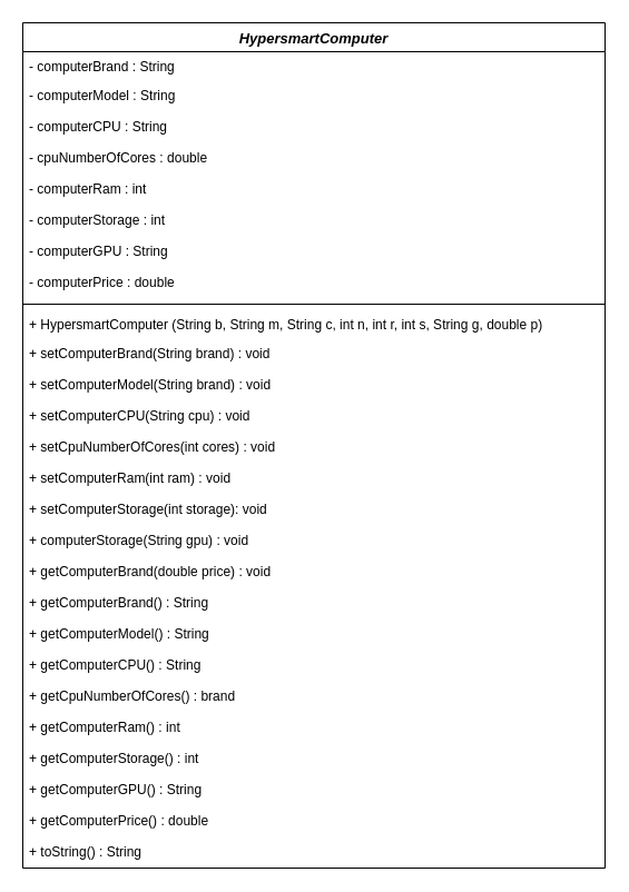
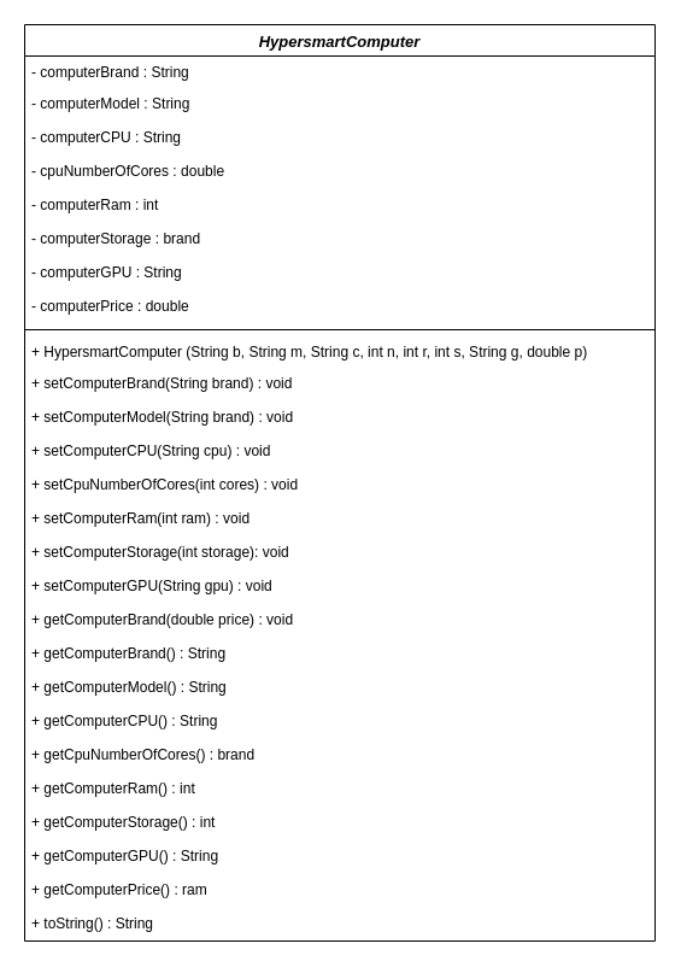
  <mxCell id="0" />
  <mxCell id="1" parent="0" />
  <mxCell id="2" value="HypersmartComputer" style="swimlane;fontStyle=3;align=center;verticalAlign=top;childLayout=stackLayout;horizontal=1;startSize=26;horizontalStack=0;resizeParent=1;resizeLast=0;collapsible=1;marginBottom=0;rounded=0;shadow=0;strokeWidth=1;fontSize=13;" parent="1" vertex="1"><mxGeometry x="20" y="20" width="523" height="760" as="geometry"><mxRectangle x="230" y="140" width="160" height="26" as="alternateBounds" /></mxGeometry></mxCell>
  <mxCell id="3" value="- computerBrand : String" style="text;align=left;verticalAlign=top;spacingLeft=4;spacingRight=4;overflow=hidden;rotatable=0;points=[[0,0.5],[1,0.5]];portConstraint=eastwest;" parent="2" vertex="1"><mxGeometry y="26" width="523" height="26" as="geometry" /></mxCell>
  <mxCell id="4" value="- computerModel : String" style="text;align=left;verticalAlign=top;spacingLeft=4;spacingRight=4;overflow=hidden;rotatable=0;points=[[0,0.5],[1,0.5]];portConstraint=eastwest;rounded=0;shadow=0;html=0;" parent="2" vertex="1"><mxGeometry y="52" width="523" height="28" as="geometry" /></mxCell>
  <mxCell id="5" value="- computerCPU : String" style="text;align=left;verticalAlign=top;spacingLeft=4;spacingRight=4;overflow=hidden;rotatable=0;points=[[0,0.5],[1,0.5]];portConstraint=eastwest;rounded=0;shadow=0;html=0;" parent="2" vertex="1"><mxGeometry y="80" width="523" height="28" as="geometry" /></mxCell>
  <mxCell id="6" value="- cpuNumberOfCores : double" style="text;align=left;verticalAlign=top;spacingLeft=4;spacingRight=4;overflow=hidden;rotatable=0;points=[[0,0.5],[1,0.5]];portConstraint=eastwest;rounded=0;shadow=0;html=0;" parent="2" vertex="1"><mxGeometry y="108" width="523" height="28" as="geometry" /></mxCell>
  <mxCell id="7" value="- computerRam : int" style="text;align=left;verticalAlign=top;spacingLeft=4;spacingRight=4;overflow=hidden;rotatable=0;points=[[0,0.5],[1,0.5]];portConstraint=eastwest;rounded=0;shadow=0;html=0;" parent="2" vertex="1"><mxGeometry y="136" width="523" height="28" as="geometry" /></mxCell>
- <mxCell id="8" value="- computerStorage : int" style="text;align=left;verticalAlign=top;spacingLeft=4;spacingRight=4;overflow=hidden;rotatable=0;points=[[0,0.5],[1,0.5]];portConstraint=eastwest;rounded=0;shadow=0;html=0;" parent="2" vertex="1"><mxGeometry y="164" width="523" height="28" as="geometry" /></mxCell>
+ <mxCell id="8" value="- computerStorage : brand" style="text;align=left;verticalAlign=top;spacingLeft=4;spacingRight=4;overflow=hidden;rotatable=0;points=[[0,0.5],[1,0.5]];portConstraint=eastwest;rounded=0;shadow=0;html=0;" parent="2" vertex="1"><mxGeometry y="164" width="523" height="28" as="geometry" /></mxCell>
  <mxCell id="9" value="- computerGPU : String" style="text;align=left;verticalAlign=top;spacingLeft=4;spacingRight=4;overflow=hidden;rotatable=0;points=[[0,0.5],[1,0.5]];portConstraint=eastwest;rounded=0;shadow=0;html=0;" parent="2" vertex="1"><mxGeometry y="192" width="523" height="28" as="geometry" /></mxCell>
  <mxCell id="10" value="- computerPrice : double" style="text;align=left;verticalAlign=top;spacingLeft=4;spacingRight=4;overflow=hidden;rotatable=0;points=[[0,0.5],[1,0.5]];portConstraint=eastwest;rounded=0;shadow=0;html=0;" parent="2" vertex="1"><mxGeometry y="220" width="523" height="28" as="geometry" /></mxCell>
  <mxCell id="11" value="" style="line;html=1;strokeWidth=1;align=left;verticalAlign=middle;spacingTop=-1;spacingLeft=3;spacingRight=3;rotatable=0;labelPosition=right;points=[];portConstraint=eastwest;" parent="2" vertex="1"><mxGeometry y="248" width="523" height="10" as="geometry" /></mxCell>
  <mxCell id="12" value="+ HypersmartComputer (String b, String m, String c, int n, int r, int s, String g, double p)" style="text;align=left;verticalAlign=top;spacingLeft=4;spacingRight=4;overflow=hidden;rotatable=0;points=[[0,0.5],[1,0.5]];portConstraint=eastwest;" parent="2" vertex="1"><mxGeometry y="258" width="523" height="26" as="geometry" /></mxCell>
  <mxCell id="13" value="+ setComputerBrand(String brand) : void" style="text;align=left;verticalAlign=top;spacingLeft=4;spacingRight=4;overflow=hidden;rotatable=0;points=[[0,0.5],[1,0.5]];portConstraint=eastwest;rounded=0;shadow=0;html=0;" parent="2" vertex="1"><mxGeometry y="284" width="523" height="28" as="geometry" /></mxCell>
  <mxCell id="14" value="+ setComputerModel(String brand) : void" style="text;align=left;verticalAlign=top;spacingLeft=4;spacingRight=4;overflow=hidden;rotatable=0;points=[[0,0.5],[1,0.5]];portConstraint=eastwest;rounded=0;shadow=0;html=0;" parent="2" vertex="1"><mxGeometry y="312" width="523" height="28" as="geometry" /></mxCell>
  <mxCell id="15" value="+ setComputerCPU(String cpu) : void" style="text;align=left;verticalAlign=top;spacingLeft=4;spacingRight=4;overflow=hidden;rotatable=0;points=[[0,0.5],[1,0.5]];portConstraint=eastwest;rounded=0;shadow=0;html=0;" parent="2" vertex="1"><mxGeometry y="340" width="523" height="28" as="geometry" /></mxCell>
  <mxCell id="16" value="+ setCpuNumberOfCores(int cores) : void" style="text;align=left;verticalAlign=top;spacingLeft=4;spacingRight=4;overflow=hidden;rotatable=0;points=[[0,0.5],[1,0.5]];portConstraint=eastwest;rounded=0;shadow=0;html=0;" parent="2" vertex="1"><mxGeometry y="368" width="523" height="28" as="geometry" /></mxCell>
  <mxCell id="17" value="+ setComputerRam(int ram) : void" style="text;align=left;verticalAlign=top;spacingLeft=4;spacingRight=4;overflow=hidden;rotatable=0;points=[[0,0.5],[1,0.5]];portConstraint=eastwest;rounded=0;shadow=0;html=0;" parent="2" vertex="1"><mxGeometry y="396" width="523" height="28" as="geometry" /></mxCell>
  <mxCell id="18" value="+ setComputerStorage(int storage): void" style="text;align=left;verticalAlign=top;spacingLeft=4;spacingRight=4;overflow=hidden;rotatable=0;points=[[0,0.5],[1,0.5]];portConstraint=eastwest;rounded=0;shadow=0;html=0;" parent="2" vertex="1"><mxGeometry y="424" width="523" height="28" as="geometry" /></mxCell>
- <mxCell id="19" value="+ computerStorage(String gpu) : void" style="text;align=left;verticalAlign=top;spacingLeft=4;spacingRight=4;overflow=hidden;rotatable=0;points=[[0,0.5],[1,0.5]];portConstraint=eastwest;rounded=0;shadow=0;html=0;" parent="2" vertex="1"><mxGeometry y="452" width="523" height="28" as="geometry" /></mxCell>
+ <mxCell id="19" value="+ setComputerGPU(String gpu) : void" style="text;align=left;verticalAlign=top;spacingLeft=4;spacingRight=4;overflow=hidden;rotatable=0;points=[[0,0.5],[1,0.5]];portConstraint=eastwest;rounded=0;shadow=0;html=0;" parent="2" vertex="1"><mxGeometry y="452" width="523" height="28" as="geometry" /></mxCell>
  <mxCell id="20" value="+ getComputerBrand(double price) : void" style="text;align=left;verticalAlign=top;spacingLeft=4;spacingRight=4;overflow=hidden;rotatable=0;points=[[0,0.5],[1,0.5]];portConstraint=eastwest;rounded=0;shadow=0;html=0;" parent="2" vertex="1"><mxGeometry y="480" width="523" height="28" as="geometry" /></mxCell>
  <mxCell id="21" value="+ getComputerBrand() : String" style="text;align=left;verticalAlign=top;spacingLeft=4;spacingRight=4;overflow=hidden;rotatable=0;points=[[0,0.5],[1,0.5]];portConstraint=eastwest;rounded=0;shadow=0;html=0;" parent="2" vertex="1"><mxGeometry y="508" width="523" height="28" as="geometry" /></mxCell>
  <mxCell id="22" value="+ getComputerModel() : String" style="text;align=left;verticalAlign=top;spacingLeft=4;spacingRight=4;overflow=hidden;rotatable=0;points=[[0,0.5],[1,0.5]];portConstraint=eastwest;rounded=0;shadow=0;html=0;" parent="2" vertex="1"><mxGeometry y="536" width="523" height="28" as="geometry" /></mxCell>
  <mxCell id="23" value="+ getComputerCPU() : String" style="text;align=left;verticalAlign=top;spacingLeft=4;spacingRight=4;overflow=hidden;rotatable=0;points=[[0,0.5],[1,0.5]];portConstraint=eastwest;rounded=0;shadow=0;html=0;" parent="2" vertex="1"><mxGeometry y="564" width="523" height="28" as="geometry" /></mxCell>
  <mxCell id="24" value="+ getCpuNumberOfCores() : brand" style="text;align=left;verticalAlign=top;spacingLeft=4;spacingRight=4;overflow=hidden;rotatable=0;points=[[0,0.5],[1,0.5]];portConstraint=eastwest;rounded=0;shadow=0;html=0;" parent="2" vertex="1"><mxGeometry y="592" width="523" height="28" as="geometry" /></mxCell>
  <mxCell id="25" value="+ getComputerRam() : int" style="text;align=left;verticalAlign=top;spacingLeft=4;spacingRight=4;overflow=hidden;rotatable=0;points=[[0,0.5],[1,0.5]];portConstraint=eastwest;rounded=0;shadow=0;html=0;" parent="2" vertex="1"><mxGeometry y="620" width="523" height="28" as="geometry" /></mxCell>
  <mxCell id="26" value="+ getComputerStorage() : int" style="text;align=left;verticalAlign=top;spacingLeft=4;spacingRight=4;overflow=hidden;rotatable=0;points=[[0,0.5],[1,0.5]];portConstraint=eastwest;rounded=0;shadow=0;html=0;" parent="2" vertex="1"><mxGeometry y="648" width="523" height="28" as="geometry" /></mxCell>
  <mxCell id="27" value="+ getComputerGPU() : String" style="text;align=left;verticalAlign=top;spacingLeft=4;spacingRight=4;overflow=hidden;rotatable=0;points=[[0,0.5],[1,0.5]];portConstraint=eastwest;rounded=0;shadow=0;html=0;" parent="2" vertex="1"><mxGeometry y="676" width="523" height="28" as="geometry" /></mxCell>
- <mxCell id="28" value="+ getComputerPrice() : double" style="text;align=left;verticalAlign=top;spacingLeft=4;spacingRight=4;overflow=hidden;rotatable=0;points=[[0,0.5],[1,0.5]];portConstraint=eastwest;rounded=0;shadow=0;html=0;" parent="2" vertex="1"><mxGeometry y="704" width="523" height="28" as="geometry" /></mxCell>
+ <mxCell id="28" value="+ getComputerPrice() : ram" style="text;align=left;verticalAlign=top;spacingLeft=4;spacingRight=4;overflow=hidden;rotatable=0;points=[[0,0.5],[1,0.5]];portConstraint=eastwest;rounded=0;shadow=0;html=0;" parent="2" vertex="1"><mxGeometry y="704" width="523" height="28" as="geometry" /></mxCell>
  <mxCell id="29" value="+ toString() : String" style="text;align=left;verticalAlign=top;spacingLeft=4;spacingRight=4;overflow=hidden;rotatable=0;points=[[0,0.5],[1,0.5]];portConstraint=eastwest;rounded=0;shadow=0;html=0;" parent="2" vertex="1"><mxGeometry y="732" width="523" height="28" as="geometry" /></mxCell>
